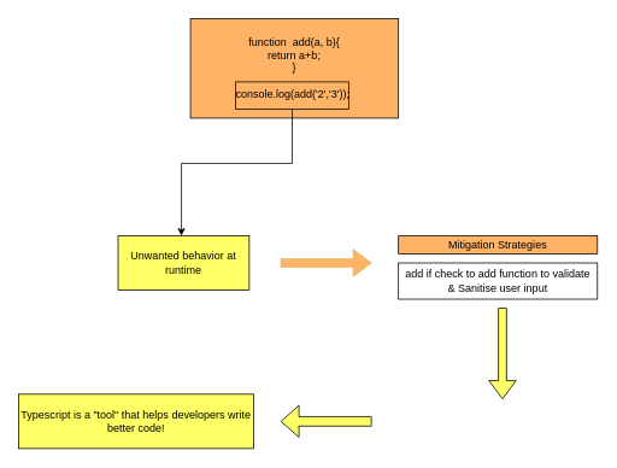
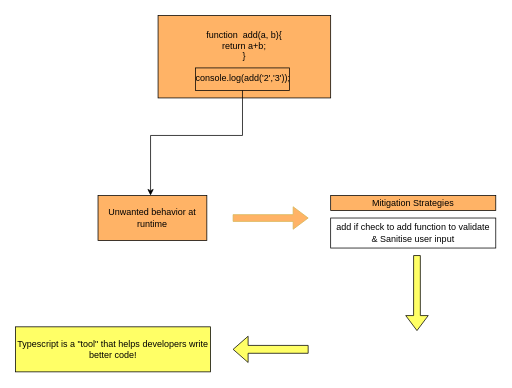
  <mxCell id="0" />
  <mxCell id="1" parent="0" />
  <mxCell id="2" value="function &amp;nbsp;add(a, b){&lt;br&gt;return a+b;&lt;br&gt;}&lt;br&gt;&lt;br&gt;console.log(add('2','3'));&amp;nbsp;" style="rounded=0;whiteSpace=wrap;html=1;fillColor=#FFB366;" vertex="1" parent="1"><mxGeometry x="210" y="20" width="230" height="110" as="geometry" /></mxCell>
  <mxCell id="3" value="" style="rounded=0;whiteSpace=wrap;html=1;labelBackgroundColor=#FFB366;fillColor=none;" vertex="1" parent="1"><mxGeometry x="260" y="90" width="125" height="30" as="geometry" /></mxCell>
  <mxCell id="4" value="" style="endArrow=classic;html=1;rounded=0;edgeStyle=orthogonalEdgeStyle;" edge="1" parent="1" source="3"><mxGeometry width="50" height="50" relative="1" as="geometry"><mxPoint x="250" y="300" as="sourcePoint" /><mxPoint x="200" y="260" as="targetPoint" /><Array as="points"><mxPoint x="323" y="180" /><mxPoint x="200" y="180" /><mxPoint x="200" y="250" /></Array></mxGeometry></mxCell>
- <mxCell id="5" value="Unwanted behavior at runtime" style="rounded=0;whiteSpace=wrap;html=1;labelBackgroundColor=none;fillColor=#ffff66;strokeColor=#000000;" vertex="1" parent="1"><mxGeometry x="130" y="260" width="145" height="60" as="geometry" /></mxCell>
+ <mxCell id="5" value="Unwanted behavior at runtime" style="rounded=0;whiteSpace=wrap;html=1;labelBackgroundColor=none;fillColor=#FFB366;strokeColor=#000000;" vertex="1" parent="1"><mxGeometry x="130" y="260" width="145" height="60" as="geometry" /></mxCell>
  <mxCell id="6" value="" style="shape=singleArrow;whiteSpace=wrap;html=1;labelBackgroundColor=none;fillColor=#FFB366;strokeColor=#d6b656;" vertex="1" parent="1"><mxGeometry x="310" y="275" width="100" height="30" as="geometry" /></mxCell>
  <mxCell id="7" value="Mitigation Strategies" style="rounded=0;whiteSpace=wrap;html=1;labelBackgroundColor=none;strokeColor=#000000;fillColor=#FFB366;" vertex="1" parent="1"><mxGeometry x="440" y="260" width="220" height="20" as="geometry" /></mxCell>
  <mxCell id="8" value="add if check to add function to validate &amp;nbsp;&amp;amp; Sanitise user input&amp;nbsp;" style="rounded=0;whiteSpace=wrap;html=1;labelBackgroundColor=none;strokeColor=#000000;fillColor=default;" vertex="1" parent="1"><mxGeometry x="440" y="290" width="220" height="40" as="geometry" /></mxCell>
  <mxCell id="9" value="" style="shape=singleArrow;direction=south;whiteSpace=wrap;html=1;labelBackgroundColor=none;strokeColor=#000000;fillColor=#FFFF66;" vertex="1" parent="1"><mxGeometry x="540" y="340" width="30" height="100" as="geometry" /></mxCell>
  <mxCell id="10" value="" style="shape=singleArrow;direction=west;whiteSpace=wrap;html=1;labelBackgroundColor=none;strokeColor=#000000;fillColor=#FFFF66;" vertex="1" parent="1"><mxGeometry x="310" y="447.5" width="100" height="35" as="geometry" /></mxCell>
  <mxCell id="11" value="Typescript is a &quot;tool&quot; that helps developers write better code!" style="rounded=0;whiteSpace=wrap;html=1;labelBackgroundColor=none;strokeColor=#000000;fillColor=#FFFF66;" vertex="1" parent="1"><mxGeometry x="20" y="435" width="260" height="60" as="geometry" /></mxCell>
